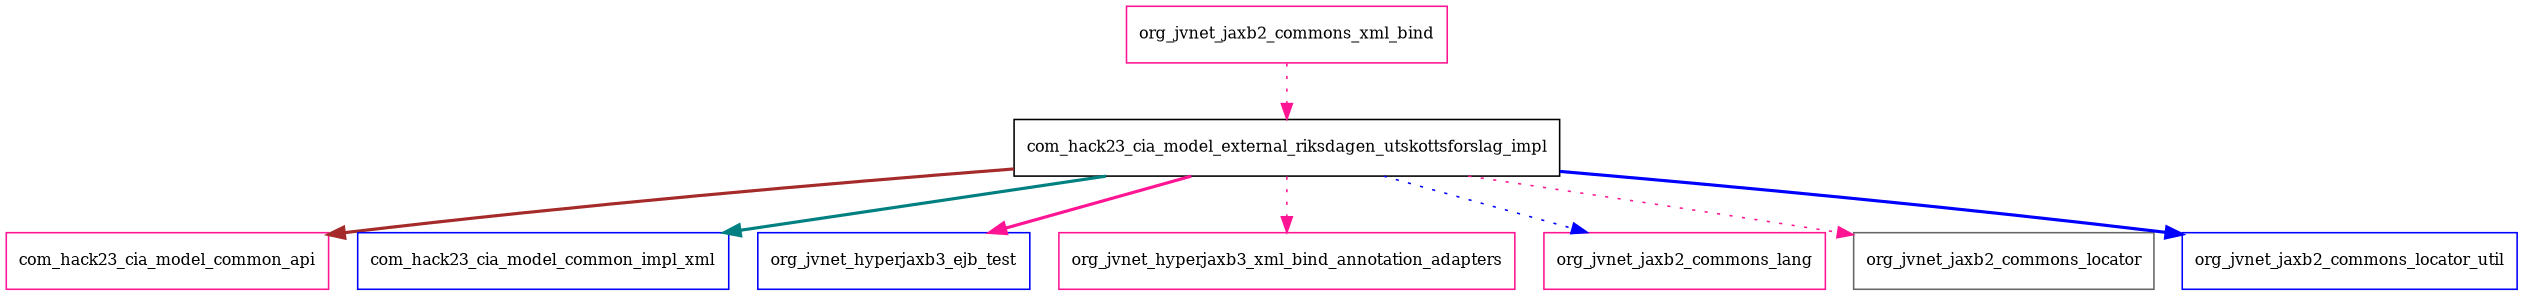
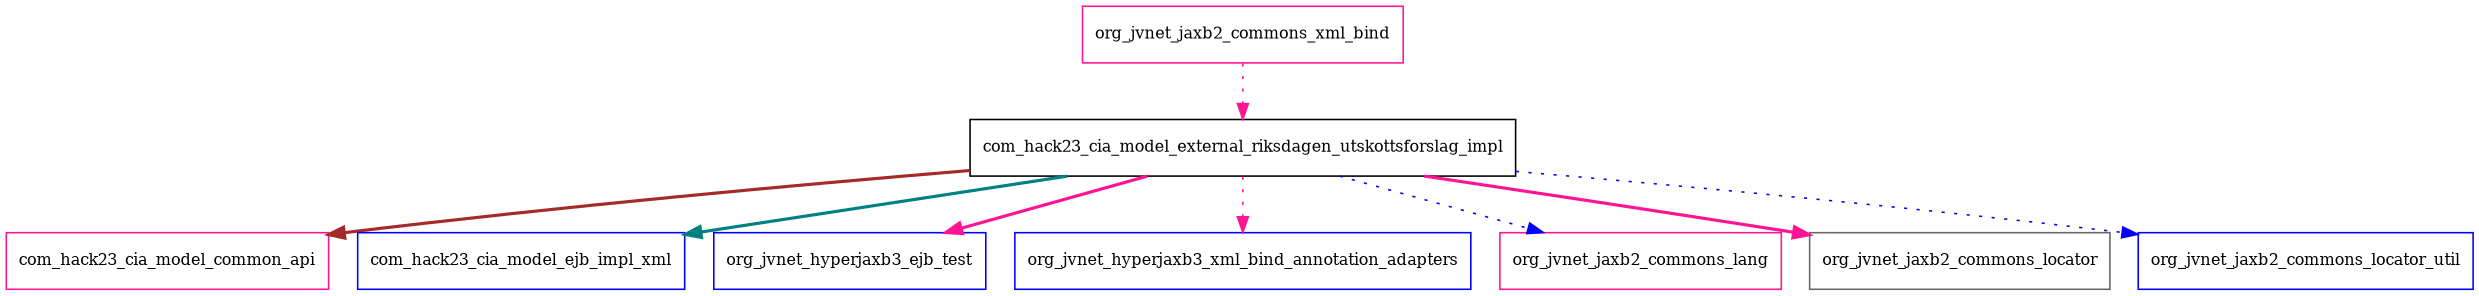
  digraph {
    node [color=deeppink fontsize=10.0 shape=box]
    edge [color=deeppink style=bold]
    com_hack23_cia_model_external_riksdagen_utskottsforslag_impl [color=black]
    com_hack23_cia_model_common_api
-   com_hack23_cia_model_common_impl_xml [color=blue]
+   com_hack23_cia_model_common_impl_xml [color=blue label=com_hack23_cia_model_ejb_impl_xml]
    org_jvnet_hyperjaxb3_ejb_test [color=blue]
-   org_jvnet_hyperjaxb3_xml_bind_annotation_adapters
+   org_jvnet_hyperjaxb3_xml_bind_annotation_adapters [color=blue]
    org_jvnet_jaxb2_commons_lang
    org_jvnet_jaxb2_commons_locator [color=gray40]
    org_jvnet_jaxb2_commons_locator_util [color=blue]
    org_jvnet_jaxb2_commons_xml_bind
    com_hack23_cia_model_external_riksdagen_utskottsforslag_impl -> com_hack23_cia_model_common_api [color=brown]
    com_hack23_cia_model_external_riksdagen_utskottsforslag_impl -> com_hack23_cia_model_common_impl_xml [color=teal]
    com_hack23_cia_model_external_riksdagen_utskottsforslag_impl -> org_jvnet_hyperjaxb3_ejb_test
    com_hack23_cia_model_external_riksdagen_utskottsforslag_impl -> org_jvnet_hyperjaxb3_xml_bind_annotation_adapters [style=dotted]
    com_hack23_cia_model_external_riksdagen_utskottsforslag_impl -> org_jvnet_jaxb2_commons_lang [color=blue style=dotted]
-   com_hack23_cia_model_external_riksdagen_utskottsforslag_impl -> org_jvnet_jaxb2_commons_locator [style=dotted]
-   com_hack23_cia_model_external_riksdagen_utskottsforslag_impl -> org_jvnet_jaxb2_commons_locator_util [color=blue]
+   com_hack23_cia_model_external_riksdagen_utskottsforslag_impl -> org_jvnet_jaxb2_commons_locator
+   com_hack23_cia_model_external_riksdagen_utskottsforslag_impl -> org_jvnet_jaxb2_commons_locator_util [color=blue style=dotted]
    org_jvnet_jaxb2_commons_xml_bind -> com_hack23_cia_model_external_riksdagen_utskottsforslag_impl [style=dotted]
  }
